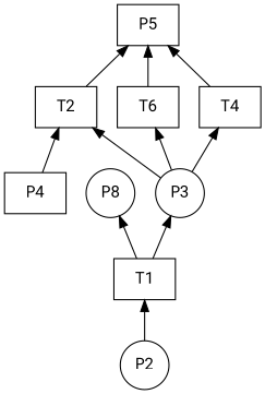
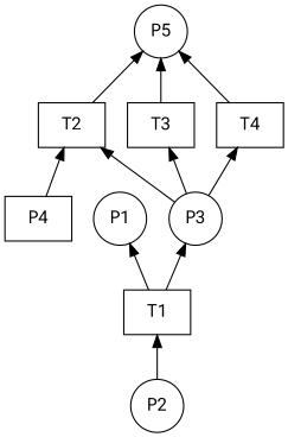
  digraph {
    fontname="Roboto Mono"
    rankdir=BT
    node [fontname="Roboto Mono" shape=box]
    edge [fontname="Roboto Mono"]
-   n1 [label=P8 shape=circle]
+   n1 [label=P1 shape=circle]
    n2 [label=T1]
    n3 [label=P3 shape=circle]
    n4 [label=P2 shape=circle]
    n5 [label=T2]
-   n6 [label=T6]
+   n6 [label=T3]
    n7 [label=T4]
-   n8 [label=P5]
+   n8 [label=P5 shape=circle]
    n9 [label=P4]
    n2 -> n1
    n2 -> n3
    n3 -> n5
    n3 -> n6
    n3 -> n7
    n4 -> n2
    n5 -> n8
    n6 -> n8
    n7 -> n8
    n9 -> n5
  }
